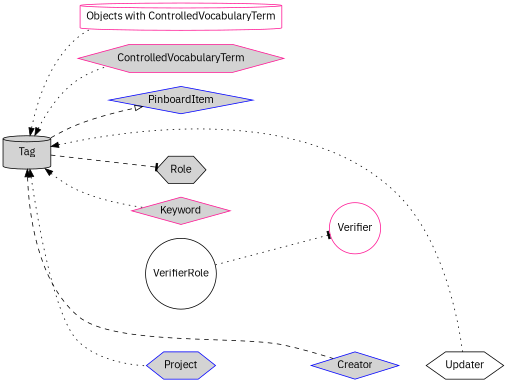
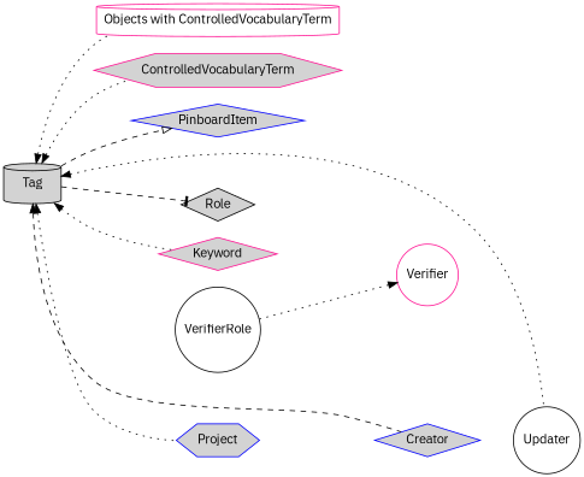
  digraph {
    fontname="IBM Plex Sans"
    rankdir=LR
    node [color=deeppink fillcolor=lightgrey fontname="IBM Plex Sans" group=supporting shape=hexagon style=filled]
    edge [fontname="IBM Plex Sans" style=dotted]
    n1 [group=core height=0.51389 label=ControlledVocabularyTerm width=2.2951]
    n2 [color=black group=target height=0.61111 label=Tag shape=cylinder width=0.87026]
    n3 [color=blue height=0.5 label=PinboardItem shape=diamond width=1.2535]
-   n4 [color=black height=0.5 label=Role width=0.75]
+   n4 [color=black height=0.5 label=Role shape=diamond width=0.75]
    n5 [color=black fillcolor=white height=0.5 label=VerifierRole shape=circle width=1.1493]
    n6 [fillcolor=white height=0.5 label=Verifier shape=circle width=0.79514]
    n7 [color=blue height=0.5 label=Creator shape=diamond width=0.78472]
    n8 [height=0.5 label=Keyword shape=diamond width=0.92014]
    n9 [color=blue height=0.5 label=Project width=0.75347]
-   n10 [color=black fillcolor=white height=0.5 label=Updater width=0.82639]
+   n10 [color=black fillcolor=white height=0.5 label=Updater shape=circle width=0.82639]
    n11 [fillcolor=white group=polymorphic height=0.5 label="Objects with ControlledVocabularyTerm" shape=cylinder width=2.5007]
    subgraph sub_1 {
      n1
    }
    subgraph sub_2 {
      rank=min
      n2
    }
    subgraph sub_3 {
      n3
      n4
      n5
      n6
      n7
      n8
      n9
      n10
    }
    n2 -> n1 [dir=back]
    n2 -> n3 [arrowhead=onormal style=dashed]
    n2 -> n4 [arrowhead=tee style=dashed]
    n2 -> n7 [dir=back style=dashed]
    n2 -> n8 [dir=back]
    n2 -> n9 [dir=back]
    n2 -> n10 [dir=back]
    n2 -> n11 [dir=back]
    n4 -> n6 [style=invis]
-   n5 -> n6 [arrowhead=tee]
+   n5 -> n6 [arrowhead=normal]
    n7 -> n10 [style=invis]
    n9 -> n7 [style=invis]
  }
